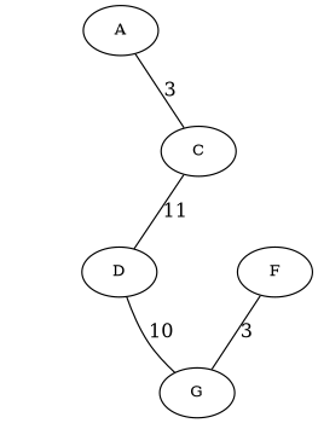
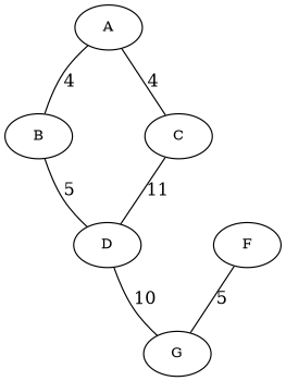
  strict graph {
    nodesep=0.8
    splines=true
    node [fontsize=11]
    edge [peso=3]
    A
+   B
    C
    D
    G
    F
-   A -- C [label=3]
+   A -- B [label=4 peso=4]
+   A -- C [label=4]
+   B -- D [label=5 peso=5]
    C -- D [label=11 peso=11]
    D -- G [label=10 peso=10]
-   F -- G [label=3]
+   F -- G [label=5]
  }
